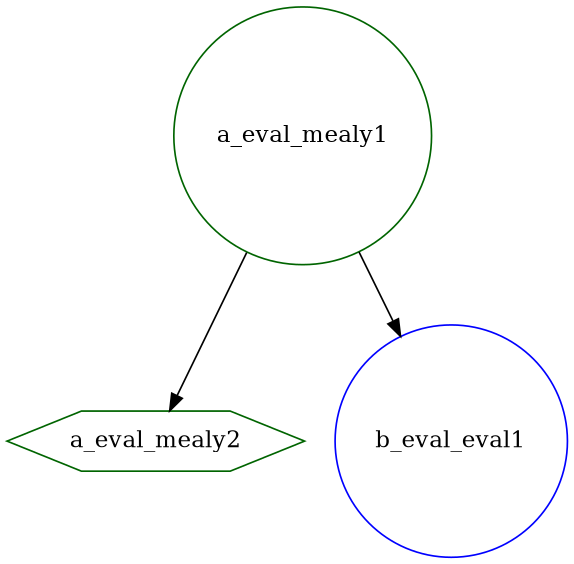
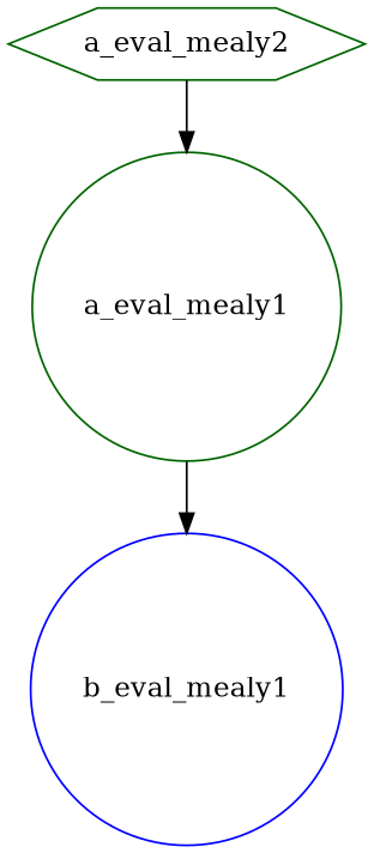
  digraph {
    node [color=darkgreen shape=circle]
    a_eval_mealy1
    a_eval_mealy2 [shape=hexagon]
-   b_eval_mealy1 [color=blue label=b_eval_eval1]
+   b_eval_mealy1 [color=blue]
    a_eval_mealy1 -> b_eval_mealy1
-   a_eval_mealy1 -> a_eval_mealy2
+   a_eval_mealy2 -> a_eval_mealy1
  }
